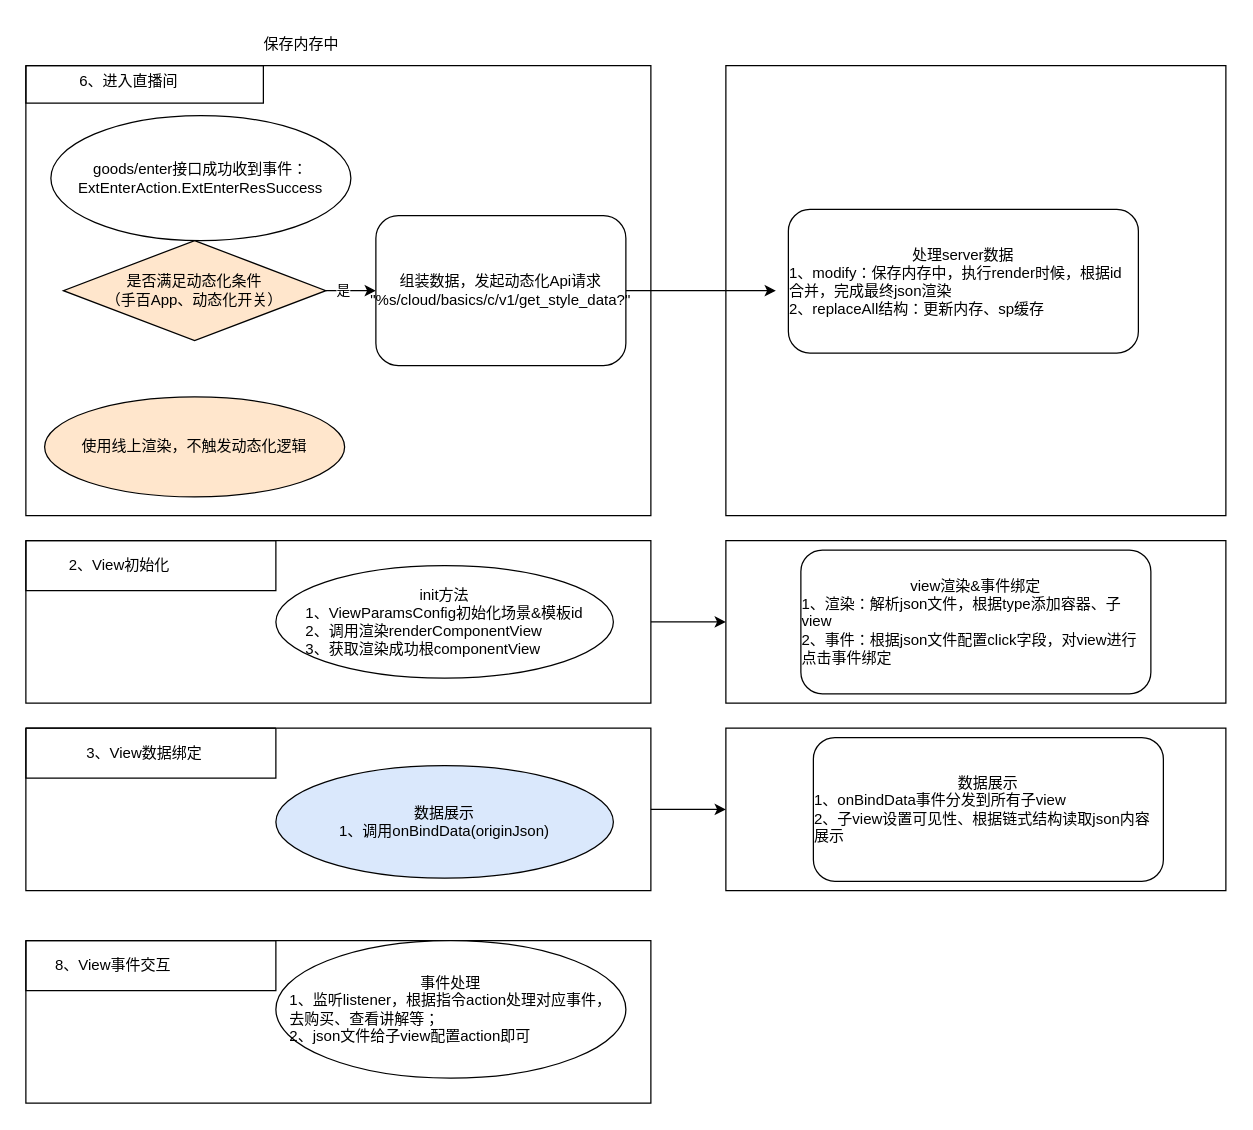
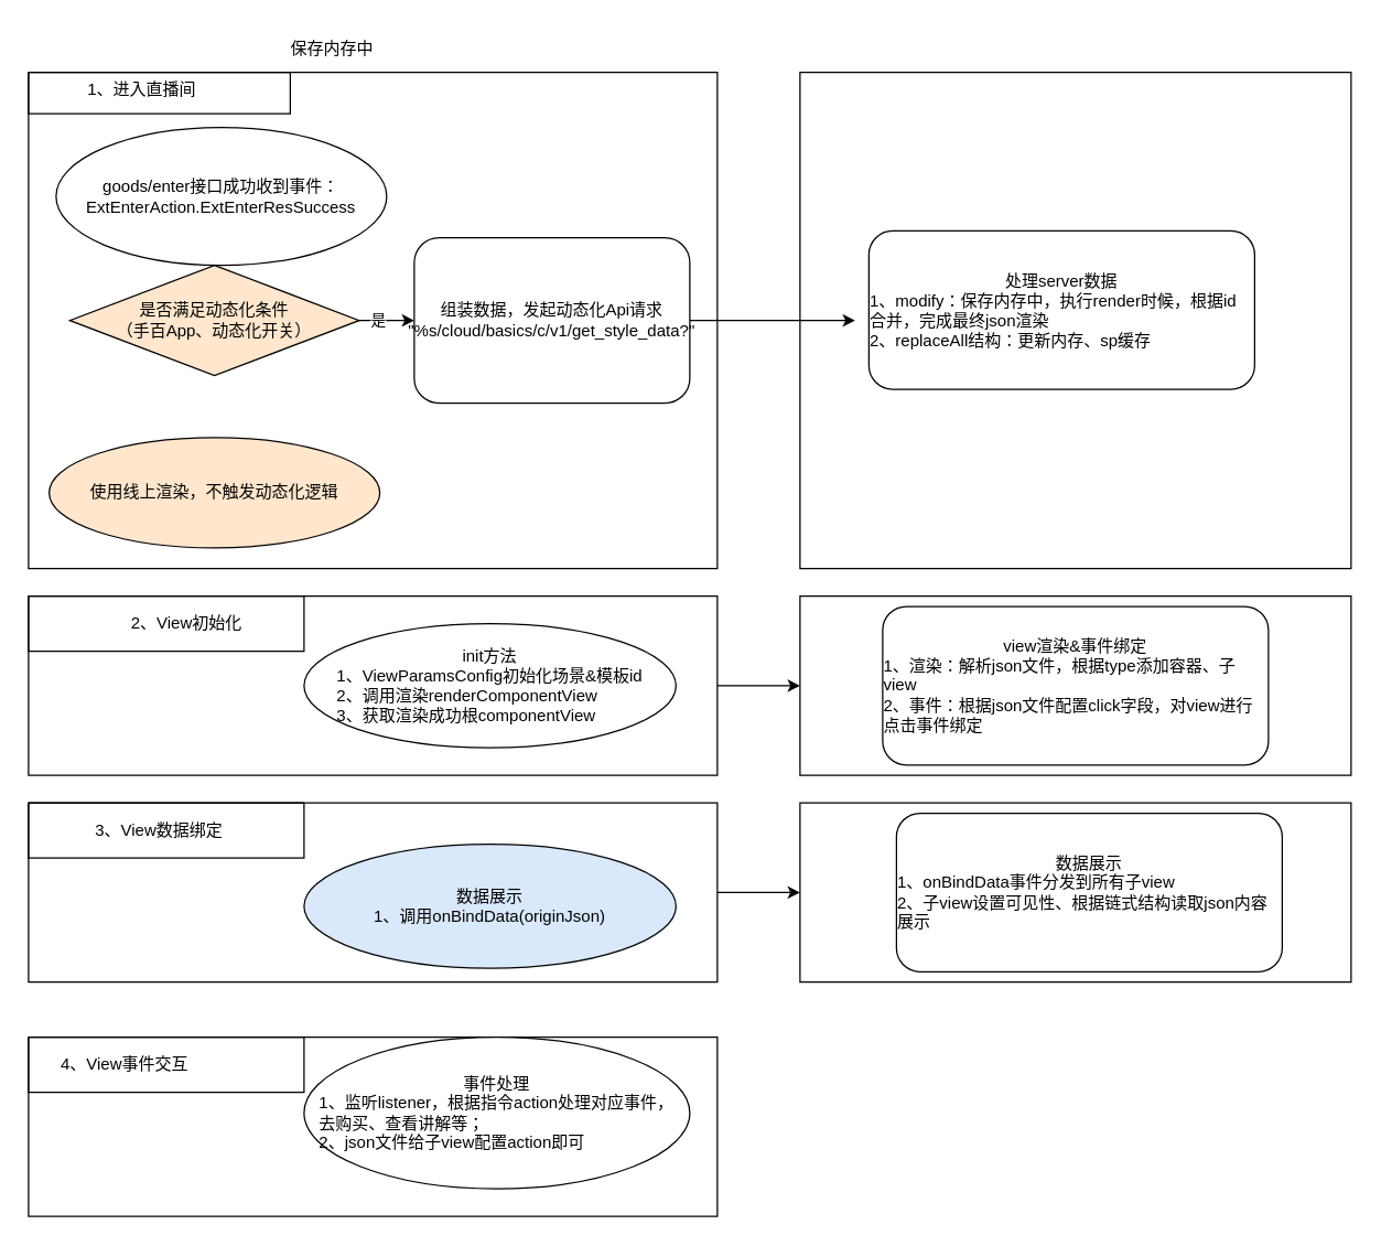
  <mxCell id="0" />
  <mxCell id="1" parent="0" />
  <mxCell id="2" value="" style="rounded=0;whiteSpace=wrap;html=1;" vertex="1" parent="1"><mxGeometry x="580" y="52" width="400" height="360" as="geometry" /></mxCell>
  <mxCell id="3" value="" style="rounded=0;whiteSpace=wrap;html=1;" vertex="1" parent="1"><mxGeometry x="20" y="52" width="500" height="360" as="geometry" /></mxCell>
  <mxCell id="4" value="goods/enter接口成功收到事件：ExtEnterAction.ExtEnterResSuccess" style="ellipse;whiteSpace=wrap;html=1;" vertex="1" parent="1"><mxGeometry x="40" y="92" width="240" height="100" as="geometry" /></mxCell>
  <mxCell id="5" style="edgeStyle=orthogonalEdgeStyle;rounded=0;orthogonalLoop=1;jettySize=auto;html=1;" edge="1" parent="1" source="7" target="10"><mxGeometry relative="1" as="geometry" /></mxCell>
  <mxCell id="6" value="是" style="edgeLabel;html=1;align=center;verticalAlign=middle;resizable=0;points=[];" vertex="1" connectable="0" parent="5"><mxGeometry x="-0.35" y="1" relative="1" as="geometry"><mxPoint as="offset" /></mxGeometry></mxCell>
  <mxCell id="7" value="是否满足动态化条件&lt;br&gt;（手百App、动态化开关）" style="rhombus;whiteSpace=wrap;html=1;fillColor=#ffe6cc;" vertex="1" parent="1"><mxGeometry x="50" y="192" width="210" height="80" as="geometry" /></mxCell>
  <mxCell id="8" value="使用线上渲染，不触发动态化逻辑" style="ellipse;whiteSpace=wrap;html=1;fillColor=#ffe6cc;" vertex="1" parent="1"><mxGeometry x="35" y="317" width="240" height="80" as="geometry" /></mxCell>
  <mxCell id="9" style="edgeStyle=orthogonalEdgeStyle;rounded=0;orthogonalLoop=1;jettySize=auto;html=1;" edge="1" parent="1" source="10"><mxGeometry relative="1" as="geometry"><mxPoint x="620" y="232" as="targetPoint" /></mxGeometry></mxCell>
  <mxCell id="10" value="组装数据，发起动态化Api请求&lt;br&gt;&quot;%s/cloud/basics/c/v1/get_style_data?&quot;" style="rounded=1;whiteSpace=wrap;html=1;" vertex="1" parent="1"><mxGeometry x="300" y="172" width="200" height="120" as="geometry" /></mxCell>
  <mxCell id="11" value="处理server数据&lt;br&gt;&lt;div style=&quot;text-align: left;&quot;&gt;&lt;span style=&quot;background-color: initial;&quot;&gt;1、modify：保存内存中，执行render时候，根据id合并，完成最终json渲染&lt;/span&gt;&lt;/div&gt;&lt;div style=&quot;text-align: left;&quot;&gt;&lt;span style=&quot;background-color: initial;&quot;&gt;2、replaceAll结构：更新内存、sp缓存&lt;/span&gt;&lt;/div&gt;" style="rounded=1;whiteSpace=wrap;html=1;" vertex="1" parent="1"><mxGeometry x="630" y="167" width="280" height="115" as="geometry" /></mxCell>
  <mxCell id="12" value="保存内存中" style="text;html=1;align=center;verticalAlign=middle;resizable=0;points=[];autosize=1;strokeColor=none;fillColor=none;" vertex="1" parent="1"><mxGeometry x="205" y="20" width="70" height="30" as="geometry" /></mxCell>
  <mxCell id="13" value="" style="swimlane;startSize=0;" vertex="1" parent="1"><mxGeometry x="20" y="52" width="190" height="30" as="geometry" /></mxCell>
- <mxCell id="14" value="6、进入直播间" style="text;html=1;strokeColor=none;fillColor=none;align=center;verticalAlign=middle;whiteSpace=wrap;rounded=0;" vertex="1" parent="13"><mxGeometry x="15" width="135" height="25" as="geometry" /></mxCell>
+ <mxCell id="14" value="1、进入直播间" style="text;html=1;strokeColor=none;fillColor=none;align=center;verticalAlign=middle;whiteSpace=wrap;rounded=0;" vertex="1" parent="13"><mxGeometry x="15" width="135" height="25" as="geometry" /></mxCell>
  <mxCell id="15" value="" style="edgeStyle=orthogonalEdgeStyle;rounded=0;orthogonalLoop=1;jettySize=auto;html=1;" edge="1" parent="1" source="16" target="28"><mxGeometry relative="1" as="geometry" /></mxCell>
  <mxCell id="16" value="" style="rounded=0;whiteSpace=wrap;html=1;" vertex="1" parent="1"><mxGeometry x="20" y="432" width="500" height="130" as="geometry" /></mxCell>
  <mxCell id="17" value="" style="swimlane;startSize=0;" vertex="1" parent="1"><mxGeometry x="20" y="432" width="200" height="40" as="geometry" /></mxCell>
- <mxCell id="18" value="2、View初始化" style="text;html=1;strokeColor=none;fillColor=none;align=center;verticalAlign=middle;whiteSpace=wrap;rounded=0;" vertex="1" parent="17"><mxGeometry x="20" y="5" width="110" height="30" as="geometry" /></mxCell>
+ <mxCell id="18" value="2、View初始化" style="text;html=1;strokeColor=none;fillColor=none;align=center;verticalAlign=middle;whiteSpace=wrap;rounded=0;" vertex="1" parent="17"><mxGeometry x="60" y="5" width="110" height="30" as="geometry" /></mxCell>
  <mxCell id="19" value="" style="rounded=0;whiteSpace=wrap;html=1;" vertex="1" parent="1"><mxGeometry x="20" y="752" width="500" height="130" as="geometry" /></mxCell>
  <mxCell id="20" value="" style="swimlane;startSize=0;" vertex="1" parent="1"><mxGeometry x="20" y="752" width="200" height="40" as="geometry" /></mxCell>
- <mxCell id="21" value="8、View事件交互" style="text;html=1;strokeColor=none;fillColor=none;align=center;verticalAlign=middle;whiteSpace=wrap;rounded=0;" vertex="1" parent="20"><mxGeometry x="15" y="5" width="110" height="30" as="geometry" /></mxCell>
+ <mxCell id="21" value="4、View事件交互" style="text;html=1;strokeColor=none;fillColor=none;align=center;verticalAlign=middle;whiteSpace=wrap;rounded=0;" vertex="1" parent="20"><mxGeometry x="15" y="5" width="110" height="30" as="geometry" /></mxCell>
  <mxCell id="22" value="" style="group" vertex="1" connectable="0" parent="1"><mxGeometry x="20" y="582" width="500" height="130" as="geometry" /></mxCell>
  <mxCell id="23" value="" style="rounded=0;whiteSpace=wrap;html=1;" vertex="1" parent="22"><mxGeometry width="500" height="130" as="geometry" /></mxCell>
  <mxCell id="24" value="" style="swimlane;startSize=0;" vertex="1" parent="22"><mxGeometry width="200" height="40" as="geometry" /></mxCell>
  <mxCell id="25" value="3、View数据绑定" style="text;html=1;strokeColor=none;fillColor=none;align=center;verticalAlign=middle;whiteSpace=wrap;rounded=0;" vertex="1" parent="22"><mxGeometry x="40" y="5" width="110" height="30" as="geometry" /></mxCell>
  <mxCell id="26" value="数据展示&lt;br&gt;&lt;div style=&quot;text-align: left;&quot;&gt;1、调用onBindData(originJson)&lt;/div&gt;" style="ellipse;whiteSpace=wrap;html=1;fillColor=#dae8fc;" vertex="1" parent="22"><mxGeometry x="200" y="30" width="270" height="90" as="geometry" /></mxCell>
  <mxCell id="27" value="init方法&lt;br&gt;&lt;div style=&quot;text-align: left;&quot;&gt;&lt;span style=&quot;background-color: initial;&quot;&gt;1、ViewParamsConfig初始化场景&amp;amp;模板id&lt;/span&gt;&lt;/div&gt;&lt;div style=&quot;text-align: left;&quot;&gt;&lt;span style=&quot;background-color: initial;&quot;&gt;2、调用渲染&lt;/span&gt;&lt;span style=&quot;background-color: initial;&quot;&gt;renderComponentView&lt;/span&gt;&lt;/div&gt;&lt;div style=&quot;text-align: left;&quot;&gt;&lt;span style=&quot;background-color: initial;&quot;&gt;3、获取渲染成功根&lt;/span&gt;&lt;span style=&quot;background-color: initial;&quot;&gt;componentView&lt;/span&gt;&lt;/div&gt;" style="ellipse;whiteSpace=wrap;html=1;" vertex="1" parent="1"><mxGeometry x="220" y="452" width="270" height="90" as="geometry" /></mxCell>
  <mxCell id="28" value="" style="rounded=0;whiteSpace=wrap;html=1;" vertex="1" parent="1"><mxGeometry x="580" y="432" width="400" height="130" as="geometry" /></mxCell>
  <mxCell id="29" value="view渲染&amp;amp;事件绑定&lt;br&gt;&lt;div style=&quot;text-align: left;&quot;&gt;&lt;span style=&quot;background-color: initial;&quot;&gt;1、渲染：解析json文件，根据type添加容器、子view&lt;/span&gt;&lt;/div&gt;&lt;div style=&quot;text-align: left;&quot;&gt;&lt;span style=&quot;background-color: initial;&quot;&gt;2、事件：根据json文件配置click字段，对view进行点击事件绑定&lt;/span&gt;&lt;/div&gt;" style="rounded=1;whiteSpace=wrap;html=1;" vertex="1" parent="1"><mxGeometry x="640" y="439.5" width="280" height="115" as="geometry" /></mxCell>
  <mxCell id="30" value="" style="rounded=0;whiteSpace=wrap;html=1;" vertex="1" parent="1"><mxGeometry x="580" y="582" width="400" height="130" as="geometry" /></mxCell>
  <mxCell id="31" value="数据展示&lt;br&gt;&lt;div style=&quot;text-align: left;&quot;&gt;&lt;span style=&quot;background-color: initial;&quot;&gt;1、onBindData事件分发到所有子view&lt;/span&gt;&lt;/div&gt;&lt;div style=&quot;text-align: left;&quot;&gt;&lt;span style=&quot;background-color: initial;&quot;&gt;2、子view设置可见性、根据链式结构读取json内容展示&lt;/span&gt;&lt;/div&gt;" style="rounded=1;whiteSpace=wrap;html=1;" vertex="1" parent="1"><mxGeometry x="650" y="589.5" width="280" height="115" as="geometry" /></mxCell>
  <mxCell id="32" style="edgeStyle=orthogonalEdgeStyle;rounded=0;orthogonalLoop=1;jettySize=auto;html=1;entryX=0;entryY=0.5;entryDx=0;entryDy=0;" edge="1" parent="1" source="23" target="30"><mxGeometry relative="1" as="geometry" /></mxCell>
  <mxCell id="33" value="事件处理&lt;br&gt;&lt;div style=&quot;text-align: left;&quot;&gt;1、监听listener，根据指令action处理对应事件，&lt;/div&gt;&lt;div style=&quot;text-align: left;&quot;&gt;去购买、查看讲解等；&lt;/div&gt;&lt;div style=&quot;text-align: left;&quot;&gt;2、json文件给子view配置action即可&lt;/div&gt;" style="ellipse;whiteSpace=wrap;html=1;" vertex="1" parent="1"><mxGeometry x="220" y="752" width="280" height="110" as="geometry" /></mxCell>
